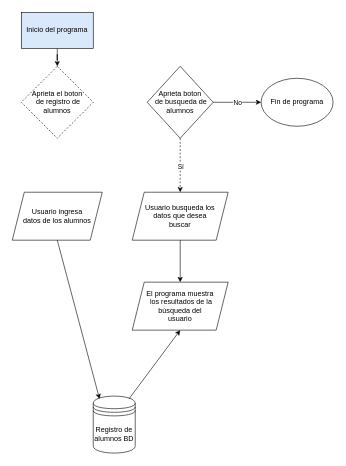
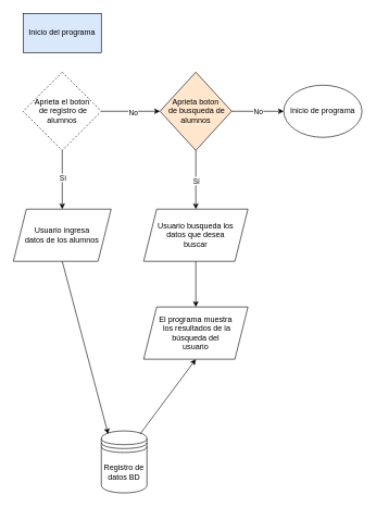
  <mxCell id="0" />
  <mxCell id="1" parent="0" />
- <mxCell id="2" value="" style="edgeStyle=orthogonalEdgeStyle;rounded=0;orthogonalLoop=1;jettySize=auto;html=1;" edge="1" parent="1" source="3" target="6"><mxGeometry relative="1" as="geometry" /></mxCell>
  <mxCell id="3" value="Inicio del programa" style="rounded=0;whiteSpace=wrap;html=1;fillColor=#dae8fc;" vertex="1" parent="1"><mxGeometry x="35" y="20" width="120" height="60" as="geometry" /></mxCell>
+ <mxCell id="4" value="" style="edgeStyle=orthogonalEdgeStyle;rounded=0;orthogonalLoop=1;jettySize=auto;html=1;" edge="1" parent="1" source="6" target="7"><mxGeometry relative="1" as="geometry" /></mxCell>
+ <mxCell id="5" value="No" style="edgeLabel;html=1;align=center;verticalAlign=middle;resizable=0;points=[];" vertex="1" connectable="0" parent="4"><mxGeometry x="0.059" y="-2" relative="1" as="geometry"><mxPoint as="offset" /></mxGeometry></mxCell>
  <mxCell id="6" value="Aprieta el boton&lt;br&gt;&amp;nbsp;de registro de&lt;br&gt;alumnos" style="rhombus;whiteSpace=wrap;html=1;rounded=0;dashed=1;" vertex="1" parent="1"><mxGeometry x="35" y="110" width="120" height="120" as="geometry" /></mxCell>
- <mxCell id="7" value="Aprieta boton&lt;br&gt;&amp;nbsp;de busqueda de alumnos" style="rhombus;whiteSpace=wrap;html=1;rounded=0;" vertex="1" parent="1"><mxGeometry x="245" y="110" width="110" height="120" as="geometry" /></mxCell>
+ <mxCell id="7" value="Aprieta boton&lt;br&gt;&amp;nbsp;de busqueda de alumnos" style="rhombus;whiteSpace=wrap;html=1;rounded=0;fillColor=#ffe6cc;" vertex="1" parent="1"><mxGeometry x="245" y="110" width="110" height="120" as="geometry" /></mxCell>
  <mxCell id="8" value="Usuario ingresa &lt;br&gt;datos de los alumnos" style="shape=parallelogram;perimeter=parallelogramPerimeter;whiteSpace=wrap;html=1;fixedSize=1;" vertex="1" parent="1"><mxGeometry x="20" y="320" width="150" height="80" as="geometry" /></mxCell>
- <mxCell id="11" value="Registro de&lt;br&gt;alumnos BD" style="shape=datastore;whiteSpace=wrap;html=1;" vertex="1" parent="1"><mxGeometry x="155" y="660" width="70" height="95" as="geometry" /></mxCell>
+ <mxCell id="9" value="" style="endArrow=classic;html=1;rounded=0;exitX=0.5;exitY=1;exitDx=0;exitDy=0;entryX=0.5;entryY=0;entryDx=0;entryDy=0;" edge="1" parent="1" source="6" target="8"><mxGeometry width="50" height="50" relative="1" as="geometry"><mxPoint x="85" y="370" as="sourcePoint" /><mxPoint x="135" y="320" as="targetPoint" /></mxGeometry></mxCell>
+ <mxCell id="10" value="Sí" style="edgeLabel;html=1;align=center;verticalAlign=middle;resizable=0;points=[];" vertex="1" connectable="0" parent="9"><mxGeometry x="-0.082" relative="1" as="geometry"><mxPoint as="offset" /></mxGeometry></mxCell>
+ <mxCell id="11" value="Registro de&lt;br&gt;datos BD" style="shape=datastore;whiteSpace=wrap;html=1;" vertex="1" parent="1"><mxGeometry x="155" y="660" width="70" height="95" as="geometry" /></mxCell>
  <mxCell id="12" value="" style="endArrow=classic;html=1;rounded=0;exitX=0.5;exitY=1;exitDx=0;exitDy=0;entryX=0.15;entryY=0.05;entryDx=0;entryDy=0;entryPerimeter=0;" edge="1" parent="1" source="8" target="11"><mxGeometry width="50" height="50" relative="1" as="geometry"><mxPoint x="65" y="360" as="sourcePoint" /><mxPoint x="115" y="310" as="targetPoint" /></mxGeometry></mxCell>
- <mxCell id="13" value="Fin de programa" style="ellipse;whiteSpace=wrap;html=1;" vertex="1" parent="1"><mxGeometry x="435" y="130" width="120" height="80" as="geometry" /></mxCell>
+ <mxCell id="13" value="Inicio de programa" style="ellipse;whiteSpace=wrap;html=1;" vertex="1" parent="1"><mxGeometry x="435" y="130" width="120" height="80" as="geometry" /></mxCell>
  <mxCell id="14" value="" style="endArrow=classic;html=1;rounded=0;exitX=1;exitY=0.5;exitDx=0;exitDy=0;" edge="1" parent="1" source="7" target="13"><mxGeometry width="50" height="50" relative="1" as="geometry"><mxPoint x="245" y="360" as="sourcePoint" /><mxPoint x="295" y="310" as="targetPoint" /></mxGeometry></mxCell>
  <mxCell id="15" value="No" style="edgeLabel;html=1;align=center;verticalAlign=middle;resizable=0;points=[];" vertex="1" connectable="0" parent="14"><mxGeometry relative="1" as="geometry"><mxPoint as="offset" /></mxGeometry></mxCell>
  <mxCell id="16" value="Usuario busqueda los&lt;br&gt;datos que desea&lt;br&gt;buscar" style="shape=parallelogram;perimeter=parallelogramPerimeter;whiteSpace=wrap;html=1;fixedSize=1;" vertex="1" parent="1"><mxGeometry x="220" y="320" width="160" height="80" as="geometry" /></mxCell>
- <mxCell id="17" value="" style="endArrow=classic;html=1;rounded=0;exitX=0.5;exitY=1;exitDx=0;exitDy=0;dashed=1;" edge="1" parent="1" source="7" target="16"><mxGeometry width="50" height="50" relative="1" as="geometry"><mxPoint x="245" y="360" as="sourcePoint" /><mxPoint x="295" y="310" as="targetPoint" /></mxGeometry></mxCell>
+ <mxCell id="17" value="" style="endArrow=classic;html=1;rounded=0;exitX=0.5;exitY=1;exitDx=0;exitDy=0;" edge="1" parent="1" source="7" target="16"><mxGeometry width="50" height="50" relative="1" as="geometry"><mxPoint x="245" y="360" as="sourcePoint" /><mxPoint x="295" y="310" as="targetPoint" /></mxGeometry></mxCell>
  <mxCell id="18" value="Sí" style="edgeLabel;html=1;align=center;verticalAlign=middle;resizable=0;points=[];" vertex="1" connectable="0" parent="17"><mxGeometry x="0.015" relative="1" as="geometry"><mxPoint as="offset" /></mxGeometry></mxCell>
  <mxCell id="19" value="El programa muestra&lt;br&gt;&amp;nbsp;los resultados de la&lt;br&gt;búsqueda del&lt;br&gt;usuario" style="shape=parallelogram;perimeter=parallelogramPerimeter;whiteSpace=wrap;html=1;fixedSize=1;" vertex="1" parent="1"><mxGeometry x="220" y="470" width="160" height="80" as="geometry" /></mxCell>
  <mxCell id="20" value="" style="endArrow=classic;html=1;rounded=0;exitX=0.5;exitY=1;exitDx=0;exitDy=0;entryX=0.5;entryY=0;entryDx=0;entryDy=0;" edge="1" parent="1" source="16" target="19"><mxGeometry width="50" height="50" relative="1" as="geometry"><mxPoint x="245" y="560" as="sourcePoint" /><mxPoint x="295" y="510" as="targetPoint" /></mxGeometry></mxCell>
  <mxCell id="21" value="" style="endArrow=classic;html=1;rounded=0;exitX=0.85;exitY=0.05;exitDx=0;exitDy=0;exitPerimeter=0;entryX=0.5;entryY=1;entryDx=0;entryDy=0;" edge="1" parent="1" source="11" target="19"><mxGeometry width="50" height="50" relative="1" as="geometry"><mxPoint x="245" y="560" as="sourcePoint" /><mxPoint x="295" y="510" as="targetPoint" /></mxGeometry></mxCell>
